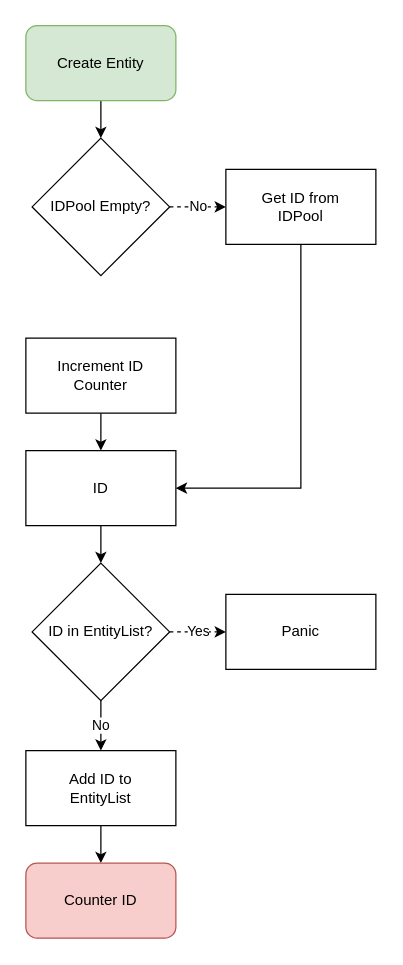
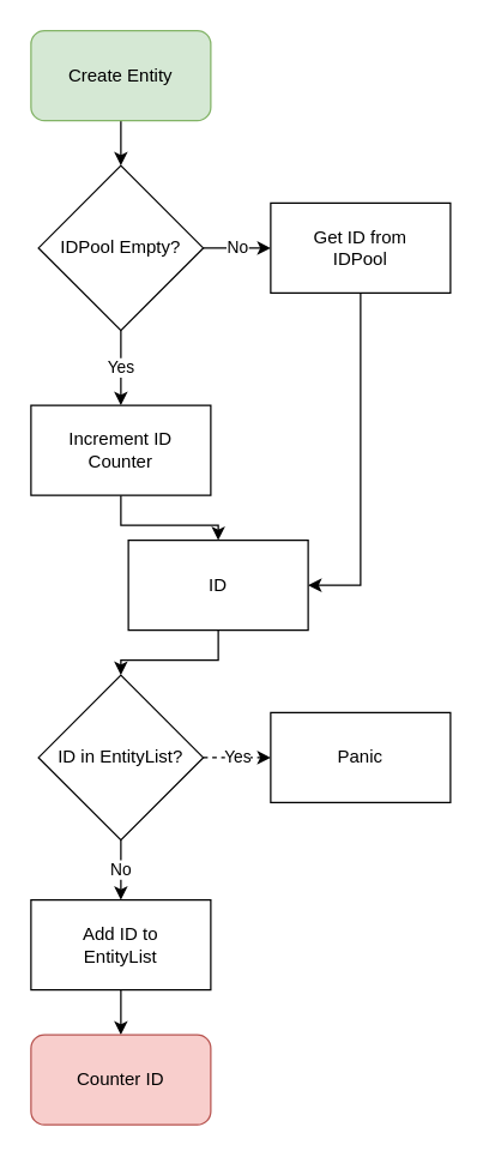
  <mxCell id="0" />
  <mxCell id="1" parent="0" />
  <mxCell id="2" style="edgeStyle=orthogonalEdgeStyle;rounded=0;orthogonalLoop=1;jettySize=auto;html=1;exitX=0.5;exitY=1;exitDx=0;exitDy=0;entryX=0.5;entryY=0;entryDx=0;entryDy=0;" edge="1" parent="1" source="3" target="6"><mxGeometry relative="1" as="geometry" /></mxCell>
  <mxCell id="3" value="Create Entity" style="rounded=1;whiteSpace=wrap;html=1;fillColor=#d5e8d4;strokeColor=#82b366;" vertex="1" parent="1"><mxGeometry x="20" y="20" width="120" height="60" as="geometry" /></mxCell>
- <mxCell id="5" value="No" style="edgeStyle=orthogonalEdgeStyle;rounded=0;orthogonalLoop=1;jettySize=auto;html=1;exitX=1;exitY=0.5;exitDx=0;exitDy=0;entryX=0;entryY=0.5;entryDx=0;entryDy=0;dashed=1;" edge="1" parent="1" source="6" target="10"><mxGeometry relative="1" as="geometry" /></mxCell>
+ <mxCell id="4" value="Yes" style="edgeStyle=orthogonalEdgeStyle;rounded=0;orthogonalLoop=1;jettySize=auto;html=1;exitX=0.5;exitY=1;exitDx=0;exitDy=0;entryX=0.5;entryY=0;entryDx=0;entryDy=0;" edge="1" parent="1" source="6" target="8"><mxGeometry relative="1" as="geometry" /></mxCell>
+ <mxCell id="5" value="No" style="edgeStyle=orthogonalEdgeStyle;rounded=0;orthogonalLoop=1;jettySize=auto;html=1;exitX=1;exitY=0.5;exitDx=0;exitDy=0;entryX=0;entryY=0.5;entryDx=0;entryDy=0;" edge="1" parent="1" source="6" target="10"><mxGeometry relative="1" as="geometry" /></mxCell>
  <mxCell id="6" value="IDPool Empty?" style="rhombus;whiteSpace=wrap;html=1;" vertex="1" parent="1"><mxGeometry x="25" y="110" width="110" height="110" as="geometry" /></mxCell>
  <mxCell id="7" style="edgeStyle=orthogonalEdgeStyle;rounded=0;orthogonalLoop=1;jettySize=auto;html=1;exitX=0.5;exitY=1;exitDx=0;exitDy=0;entryX=0.5;entryY=0;entryDx=0;entryDy=0;" edge="1" parent="1" source="8" target="12"><mxGeometry relative="1" as="geometry" /></mxCell>
  <mxCell id="8" value="&lt;div&gt;Increment ID &lt;br&gt;&lt;/div&gt;&lt;div&gt;Counter&lt;/div&gt;" style="rounded=0;whiteSpace=wrap;html=1;" vertex="1" parent="1"><mxGeometry x="20" y="270" width="120" height="60" as="geometry" /></mxCell>
  <mxCell id="9" style="edgeStyle=orthogonalEdgeStyle;rounded=0;orthogonalLoop=1;jettySize=auto;html=1;exitX=0.5;exitY=1;exitDx=0;exitDy=0;entryX=1;entryY=0.5;entryDx=0;entryDy=0;" edge="1" parent="1" source="10" target="12"><mxGeometry relative="1" as="geometry" /></mxCell>
  <mxCell id="10" value="&lt;div&gt;Get ID from &lt;br&gt;&lt;/div&gt;&lt;div&gt;IDPool&lt;/div&gt;" style="rounded=0;whiteSpace=wrap;html=1;" vertex="1" parent="1"><mxGeometry x="180" y="135" width="120" height="60" as="geometry" /></mxCell>
  <mxCell id="11" style="edgeStyle=orthogonalEdgeStyle;rounded=0;orthogonalLoop=1;jettySize=auto;html=1;exitX=0.5;exitY=1;exitDx=0;exitDy=0;entryX=0.5;entryY=0;entryDx=0;entryDy=0;fontSize=11;" edge="1" parent="1" source="12" target="15"><mxGeometry relative="1" as="geometry" /></mxCell>
- <mxCell id="12" value="ID" style="rounded=0;whiteSpace=wrap;html=1;" vertex="1" parent="1"><mxGeometry x="20" y="360" width="120" height="60" as="geometry" /></mxCell>
+ <mxCell id="12" value="ID" style="rounded=0;whiteSpace=wrap;html=1;" vertex="1" parent="1"><mxGeometry x="85" y="360" width="120" height="60" as="geometry" /></mxCell>
  <mxCell id="13" value="Yes" style="edgeStyle=orthogonalEdgeStyle;rounded=0;orthogonalLoop=1;jettySize=auto;html=1;exitX=1;exitY=0.5;exitDx=0;exitDy=0;entryX=0;entryY=0.5;entryDx=0;entryDy=0;fontSize=11;dashed=1;" edge="1" parent="1" source="15" target="16"><mxGeometry relative="1" as="geometry" /></mxCell>
  <mxCell id="14" value="No" style="edgeStyle=orthogonalEdgeStyle;rounded=0;orthogonalLoop=1;jettySize=auto;html=1;exitX=0.5;exitY=1;exitDx=0;exitDy=0;entryX=0.5;entryY=0;entryDx=0;entryDy=0;fontSize=11;" edge="1" parent="1" source="15" target="18"><mxGeometry relative="1" as="geometry" /></mxCell>
  <mxCell id="15" value="ID in EntityList?" style="rhombus;whiteSpace=wrap;html=1;" vertex="1" parent="1"><mxGeometry x="25" y="450" width="110" height="110" as="geometry" /></mxCell>
  <mxCell id="16" value="Panic" style="rounded=0;whiteSpace=wrap;html=1;" vertex="1" parent="1"><mxGeometry x="180" y="475" width="120" height="60" as="geometry" /></mxCell>
  <mxCell id="17" style="edgeStyle=orthogonalEdgeStyle;rounded=0;orthogonalLoop=1;jettySize=auto;html=1;exitX=0.5;exitY=1;exitDx=0;exitDy=0;entryX=0.5;entryY=0;entryDx=0;entryDy=0;fontSize=11;" edge="1" parent="1" source="18" target="19"><mxGeometry relative="1" as="geometry" /></mxCell>
  <mxCell id="18" value="&lt;div&gt;Add ID to&lt;/div&gt;&lt;div&gt;EntityList&lt;br&gt;&lt;/div&gt;" style="rounded=0;whiteSpace=wrap;html=1;" vertex="1" parent="1"><mxGeometry x="20" y="600" width="120" height="60" as="geometry" /></mxCell>
  <mxCell id="19" value="Counter ID" style="rounded=1;whiteSpace=wrap;html=1;fillColor=#f8cecc;strokeColor=#b85450;" vertex="1" parent="1"><mxGeometry x="20" y="690" width="120" height="60" as="geometry" /></mxCell>
